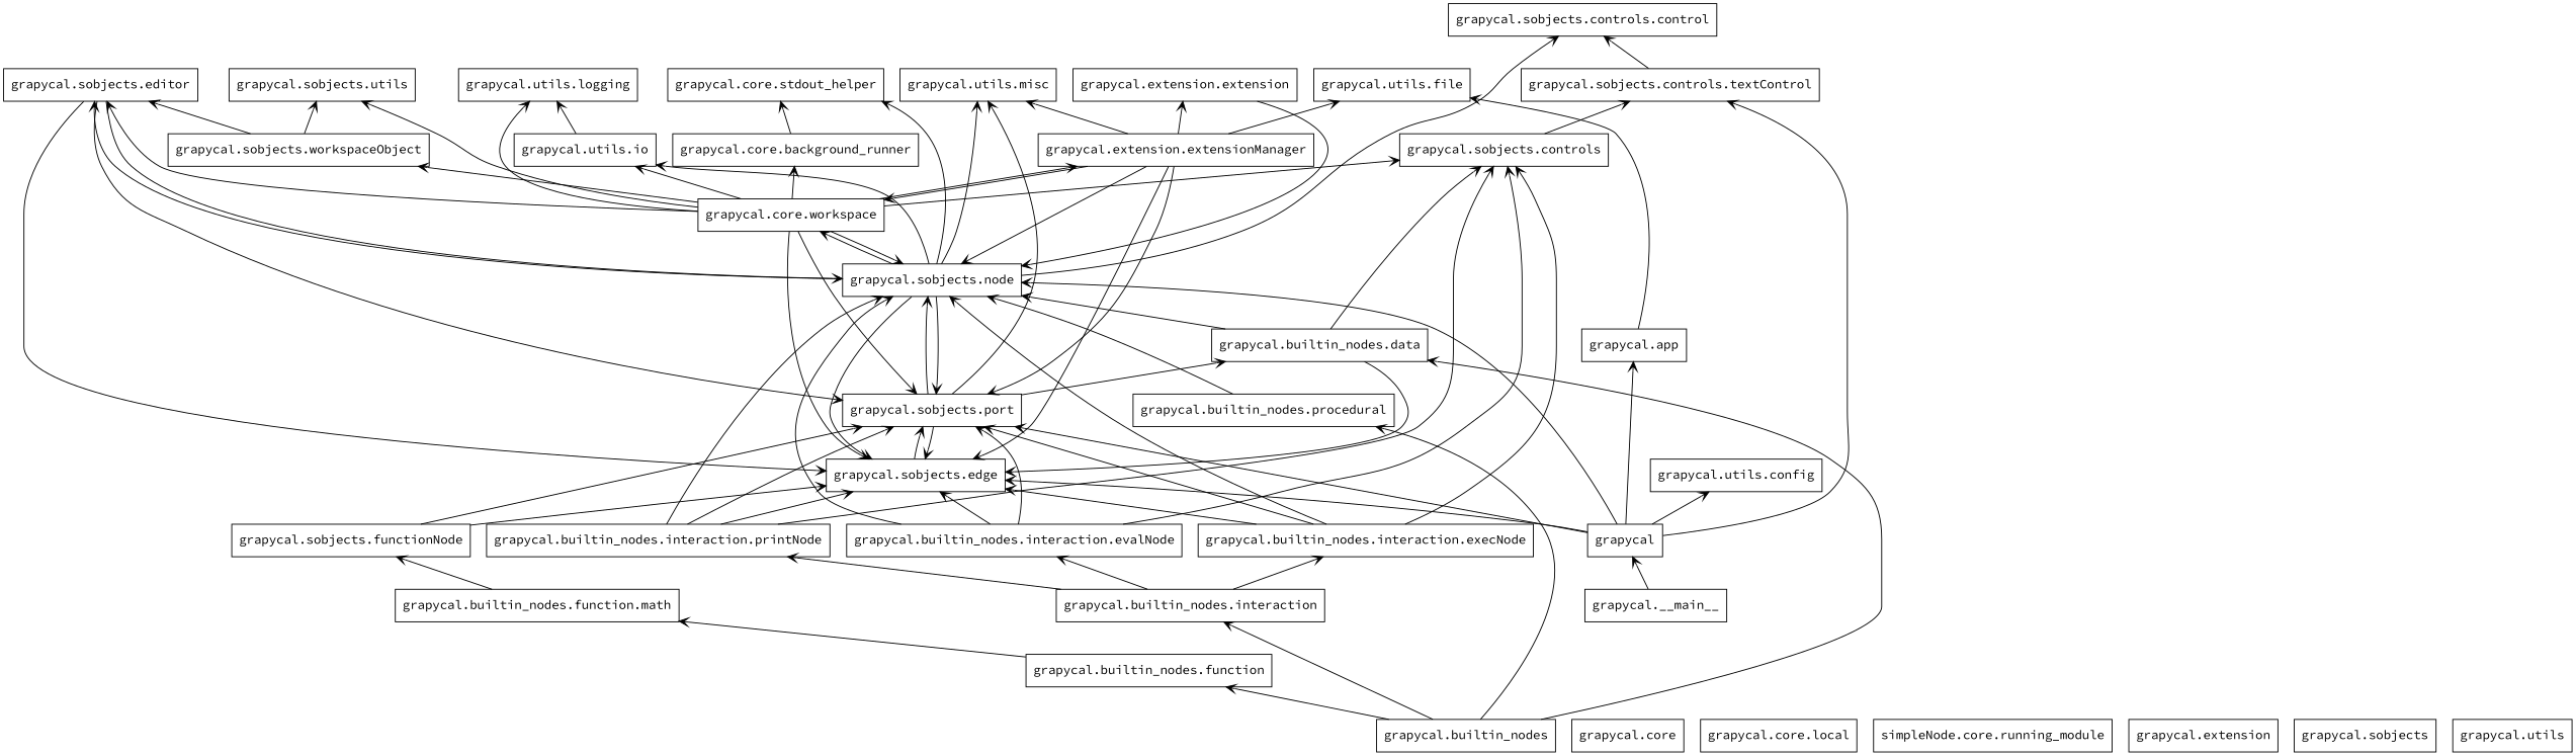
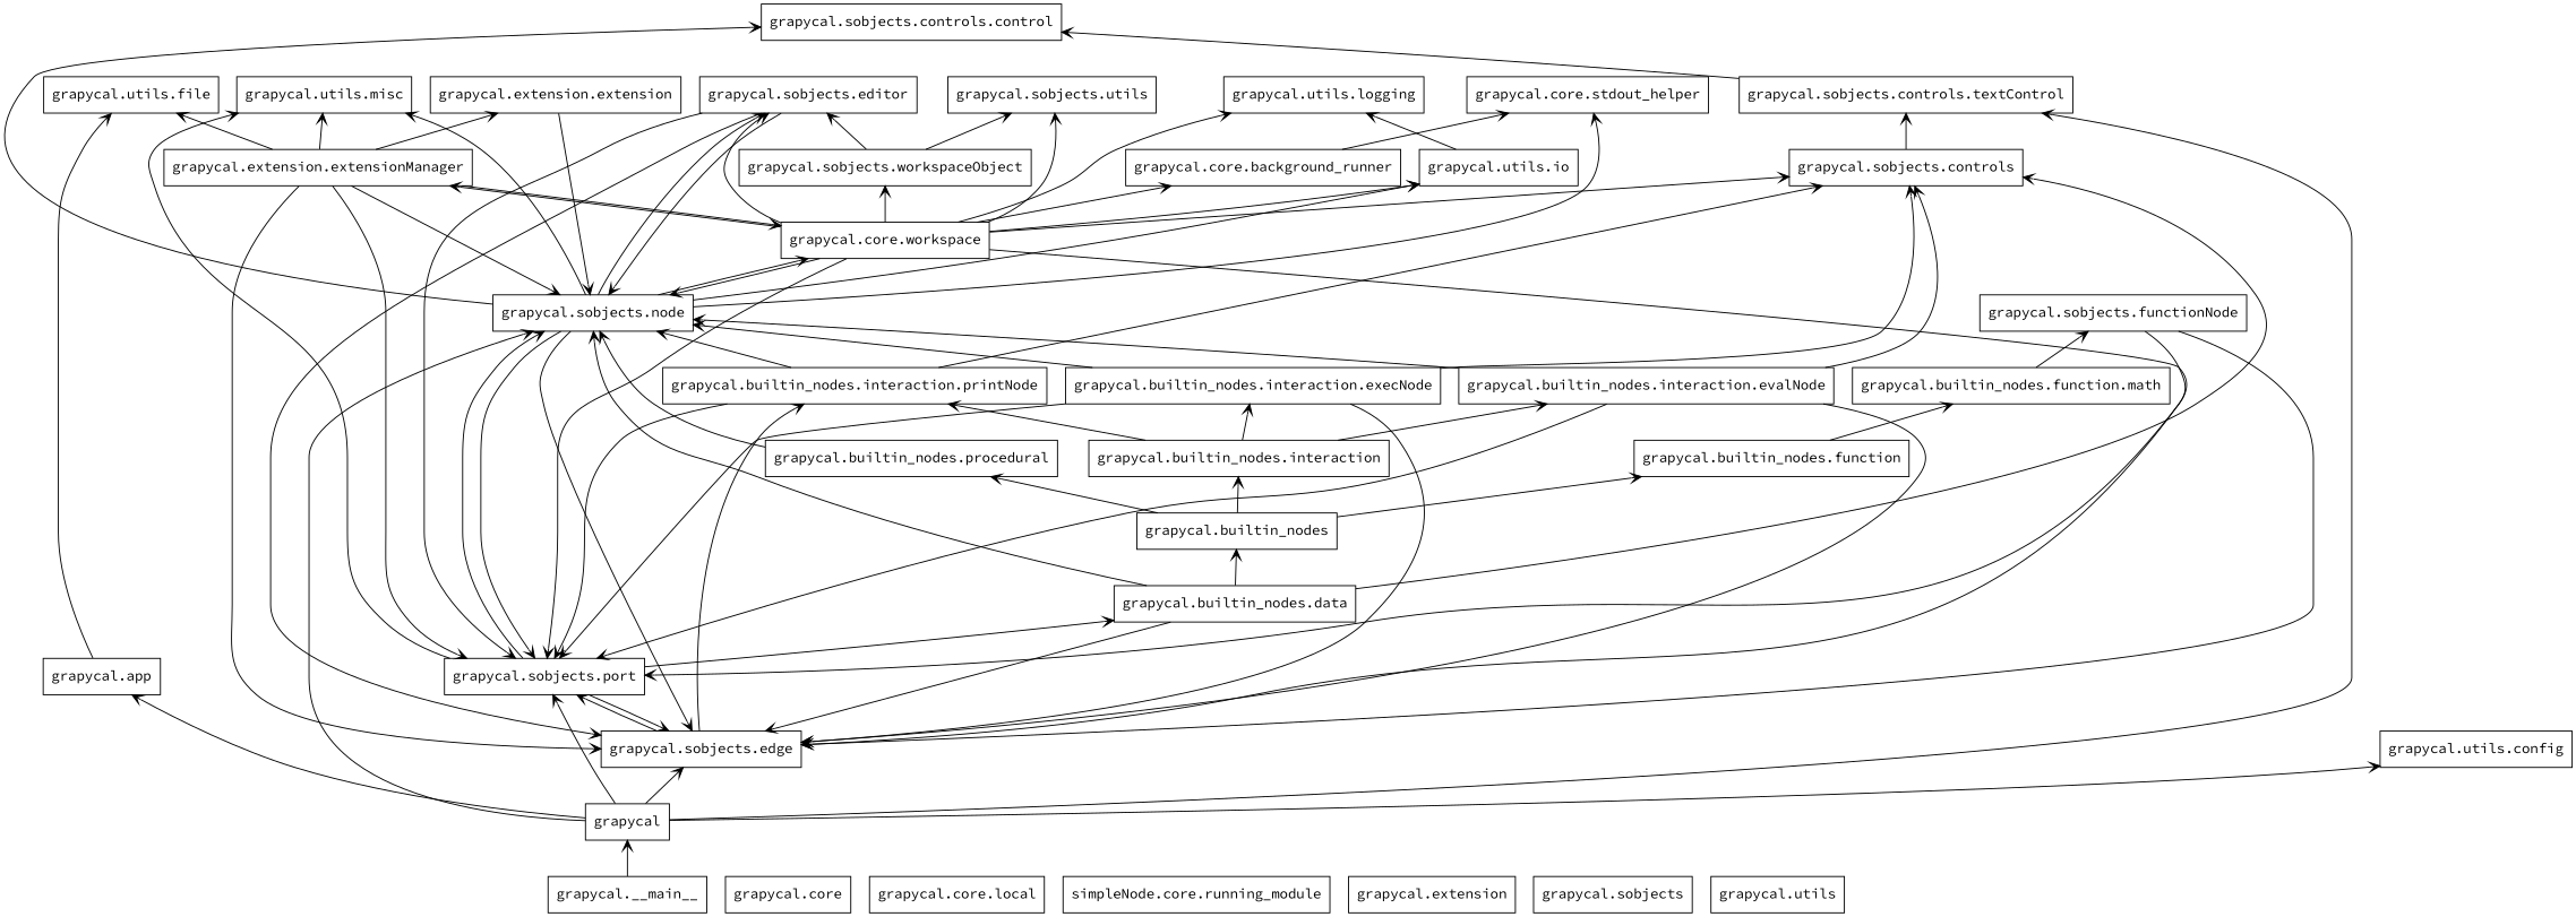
  digraph {
    fontname="Source Code Pro"
    rankdir=BT
    node [color=black fontname="Source Code Pro" shape=box style=solid]
    edge [arrowhead=open arrowtail=none fontname="Source Code Pro"]
    n1 [label=grapycal]
    n2 [label="grapycal.app"]
    n3 [label="grapycal.sobjects.controls.textControl"]
    n4 [label="grapycal.sobjects.edge"]
    n5 [label="grapycal.sobjects.node"]
    n6 [label="grapycal.sobjects.port"]
    n7 [label="grapycal.utils.config"]
    n8 [label="grapycal.utils.file"]
    n9 [label="grapycal.sobjects.controls.control"]
    n10 [label="grapycal.core.stdout_helper"]
    n11 [label="grapycal.core.workspace"]
    n12 [label="grapycal.sobjects.editor"]
    n13 [label="grapycal.utils.io"]
    n14 [label="grapycal.utils.misc"]
    n15 [label="grapycal.builtin_nodes.data"]
    n16 [label="grapycal.__main__"]
    n17 [label="grapycal.builtin_nodes"]
    n18 [label="grapycal.builtin_nodes.function"]
    n19 [label="grapycal.builtin_nodes.interaction"]
    n20 [label="grapycal.builtin_nodes.procedural"]
    n21 [label="grapycal.sobjects.controls"]
    n22 [label="grapycal.builtin_nodes.function.math"]
    n23 [label="grapycal.builtin_nodes.interaction.evalNode"]
    n24 [label="grapycal.builtin_nodes.interaction.execNode"]
    n25 [label="grapycal.builtin_nodes.interaction.printNode"]
    n26 [label="grapycal.sobjects.functionNode"]
    n27 [label="grapycal.core"]
    n28 [label="grapycal.core.background_runner"]
    n29 [label="grapycal.core.local"]
    n30 [label="simpleNode.core.running_module"]
    n31 [label="grapycal.extension.extensionManager"]
    n32 [label="grapycal.sobjects.utils"]
    n33 [label="grapycal.sobjects.workspaceObject"]
    n34 [label="grapycal.utils.logging"]
    n35 [label="grapycal.extension.extension"]
    n36 [label="grapycal.extension"]
    n37 [label="grapycal.sobjects"]
    n38 [label="grapycal.utils"]
    n1 -> n2
    n1 -> n3
    n1 -> n4
    n1 -> n5
    n1 -> n6
    n1 -> n7
    n2 -> n8
    n3 -> n9
    n4 -> n6
    n5 -> n4
    n5 -> n6
    n5 -> n9
    n5 -> n10
    n5 -> n11
    n5 -> n12
    n5 -> n13
    n5 -> n14
    n6 -> n4
    n6 -> n5
    n6 -> n14
    n6 -> n15
    n11 -> n4
    n11 -> n5
    n11 -> n6
    n11 -> n12
    n11 -> n13
    n11 -> n21
    n11 -> n28
    n11 -> n31
    n11 -> n32
    n11 -> n33
    n11 -> n34
    n12 -> n4
    n12 -> n5
    n12 -> n6
    n13 -> n34
    n15 -> n4
    n15 -> n5
    n15 -> n21
    n16 -> n1
-   n17 -> n15
+   n15 -> n17
    n17 -> n18
    n17 -> n19
    n17 -> n20
    n18 -> n22
    n19 -> n23
    n19 -> n24
    n19 -> n25
    n20 -> n5
    n21 -> n3
    n22 -> n26
    n23 -> n4
    n23 -> n5
    n23 -> n6
    n23 -> n21
    n24 -> n4
    n24 -> n5
    n24 -> n6
    n24 -> n21
-   n25 -> n4
+   n4 -> n25
    n25 -> n5
    n25 -> n6
    n25 -> n21
    n26 -> n4
    n26 -> n6
    n28 -> n10
    n31 -> n4
    n31 -> n5
    n31 -> n6
    n31 -> n8
    n31 -> n11
    n31 -> n14
    n31 -> n35
    n33 -> n12
    n33 -> n32
    n35 -> n5
  }
